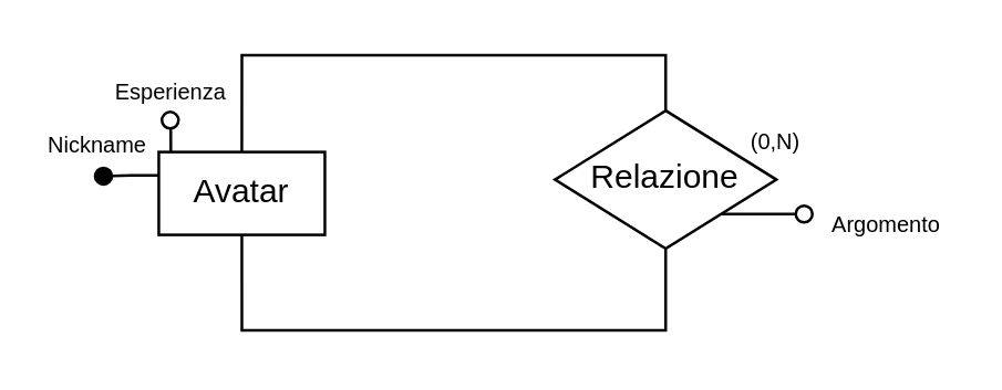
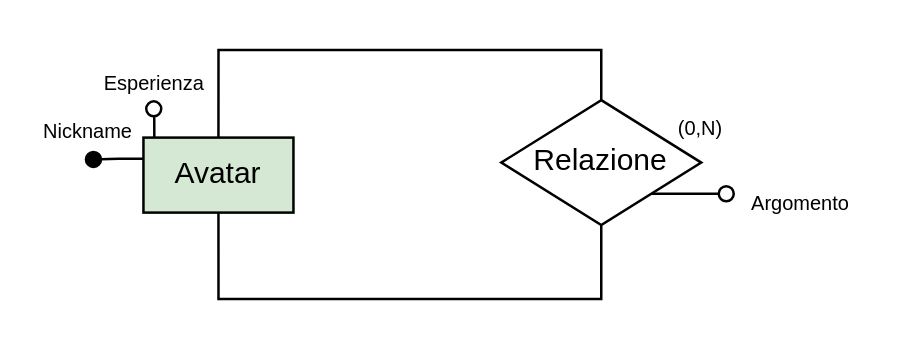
  <mxCell id="0" />
  <mxCell id="1" parent="0" />
  <mxCell id="2" style="edgeStyle=orthogonalEdgeStyle;rounded=0;orthogonalLoop=1;jettySize=auto;html=1;exitX=0.5;exitY=1;exitDx=0;exitDy=0;entryX=0.5;entryY=1;entryDx=0;entryDy=0;endArrow=none;endFill=0;" edge="1" parent="1" source="4" target="13"><mxGeometry relative="1" as="geometry"><Array as="points"><mxPoint x="87" y="119" /><mxPoint x="240" y="119" /></Array></mxGeometry></mxCell>
  <mxCell id="3" style="edgeStyle=orthogonalEdgeStyle;rounded=0;orthogonalLoop=1;jettySize=auto;html=1;exitX=0.5;exitY=0;exitDx=0;exitDy=0;entryX=0.5;entryY=0;entryDx=0;entryDy=0;endArrow=none;endFill=0;" edge="1" parent="1" source="4" target="13"><mxGeometry relative="1" as="geometry" /></mxCell>
- <mxCell id="4" value="Avatar" style="whiteSpace=wrap;html=1;align=center;" parent="1" vertex="1"><mxGeometry x="56.88" y="54.44" width="60" height="30" as="geometry" /></mxCell>
+ <mxCell id="4" value="Avatar" style="whiteSpace=wrap;html=1;align=center;fillColor=#d5e8d4;" parent="1" vertex="1"><mxGeometry x="56.88" y="54.44" width="60" height="30" as="geometry" /></mxCell>
  <mxCell id="5" value="&lt;font style=&quot;font-size: 8px;&quot;&gt;Esperienza&lt;/font&gt;" style="text;html=1;align=center;verticalAlign=middle;whiteSpace=wrap;rounded=1;strokeColor=none;" parent="1" vertex="1"><mxGeometry x="37" y="20.94" width="49" height="23" as="geometry" /></mxCell>
  <mxCell id="6" value="&lt;font style=&quot;font-size: 8px;&quot;&gt;Argomento&lt;/font&gt;" style="text;html=1;align=center;verticalAlign=middle;whiteSpace=wrap;rounded=1;strokeColor=none;" parent="1" vertex="1"><mxGeometry x="300" y="70.44" width="40" height="19" as="geometry" /></mxCell>
  <mxCell id="7" value="&lt;span style=&quot;font-size: 8px;&quot;&gt;(0,N)&lt;/span&gt;" style="text;html=1;align=center;verticalAlign=middle;whiteSpace=wrap;rounded=1;strokeColor=none;glass=0;" parent="1" vertex="1"><mxGeometry x="210" y="47.07" width="50" height="15" as="geometry" /></mxCell>
  <mxCell id="8" style="edgeStyle=orthogonalEdgeStyle;rounded=0;orthogonalLoop=1;jettySize=auto;html=1;exitX=0;exitY=0.25;exitDx=0;exitDy=0;endArrow=oval;endFill=1;" parent="1" edge="1"><mxGeometry relative="1" as="geometry"><mxPoint x="36.88" y="63.17" as="targetPoint" /><mxPoint x="56.88" y="62.94" as="sourcePoint" /><Array as="points"><mxPoint x="46.88" y="63.17" /></Array></mxGeometry></mxCell>
  <mxCell id="9" value="&lt;font style=&quot;font-size: 8px;&quot;&gt;Nickname&lt;/font&gt;" style="text;html=1;align=center;verticalAlign=middle;whiteSpace=wrap;rounded=1;strokeColor=none;" parent="1" vertex="1"><mxGeometry x="20" y="39.44" width="30" height="23.5" as="geometry" /></mxCell>
  <mxCell id="10" value="&lt;span style=&quot;font-size: 8px;&quot;&gt;(0,N)&lt;/span&gt;" style="text;html=1;align=center;verticalAlign=middle;whiteSpace=wrap;rounded=1;strokeColor=none;glass=0;" parent="1" vertex="1"><mxGeometry x="270" y="39.44" width="20" height="21.25" as="geometry" /></mxCell>
  <mxCell id="11" style="edgeStyle=orthogonalEdgeStyle;rounded=0;orthogonalLoop=1;jettySize=auto;html=1;exitX=0.152;exitY=-0.053;exitDx=0;exitDy=0;endArrow=oval;endFill=0;exitPerimeter=0;" parent="1" edge="1"><mxGeometry relative="1" as="geometry"><mxPoint x="61" y="42.94" as="targetPoint" /><mxPoint x="61.23" y="54.35" as="sourcePoint" /><Array as="points"><mxPoint x="61.23" y="46.94" /></Array></mxGeometry></mxCell>
  <mxCell id="12" style="edgeStyle=orthogonalEdgeStyle;rounded=0;orthogonalLoop=1;jettySize=auto;html=1;exitX=1;exitY=1;exitDx=0;exitDy=0;endArrow=oval;endFill=0;" edge="1" parent="1" source="13"><mxGeometry relative="1" as="geometry"><mxPoint x="290" y="77" as="targetPoint" /></mxGeometry></mxCell>
  <mxCell id="13" value="Relazione" style="shape=rhombus;perimeter=rhombusPerimeter;whiteSpace=wrap;html=1;align=center;" parent="1" vertex="1"><mxGeometry x="200" y="39.44" width="80" height="50" as="geometry" /></mxCell>
